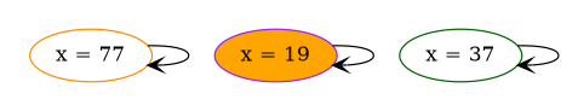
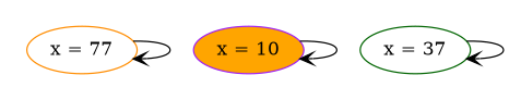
  strict digraph {
    nodesep=0.35
    node [style=filled fillcolor=white]
    edge [color=black fontcolor=black arrowhead=vee]
    n1 [label="x = 37" color=darkgreen]
-   n2 [label="x = 19" fillcolor=orange color=purple]
+   n2 [label="x = 10" fillcolor=orange color=purple]
    n3 [label="x = 77" color=darkorange]
    subgraph cluster_1 {
      color=white
      subgraph sub_2 {
        color=white
        rank=same
        n1
        n2
        n3
      }
    }
    n1 -> n1
    n2 -> n2
    n3 -> n3
  }
